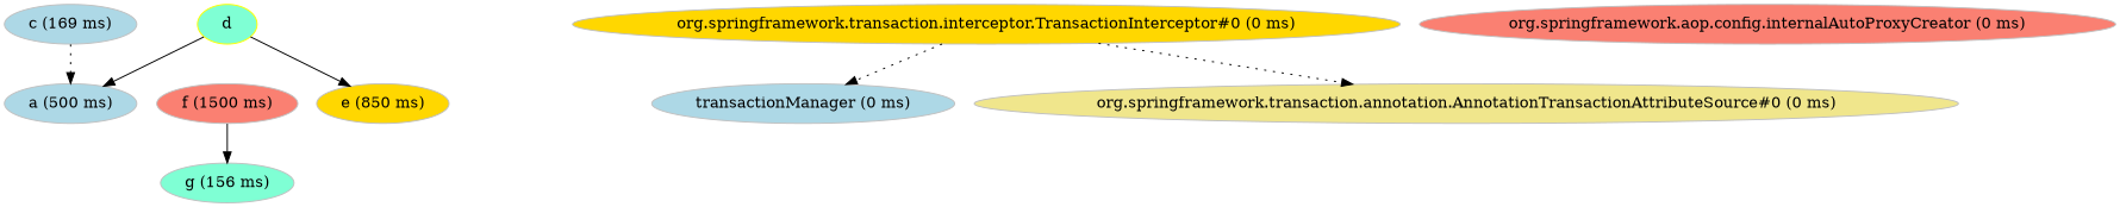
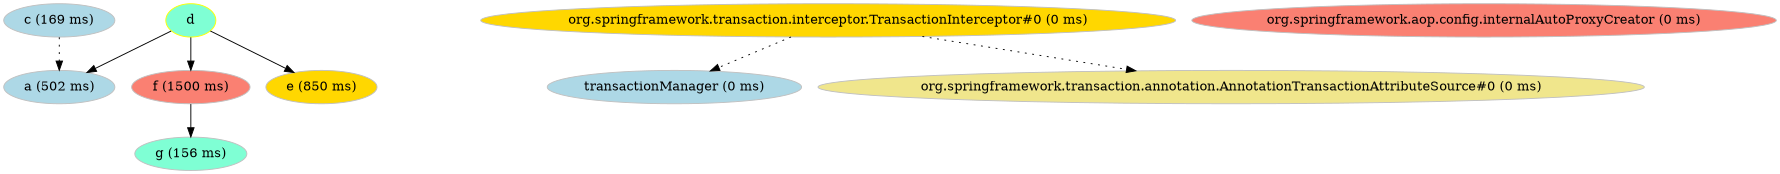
  digraph {
    node [color=grey fillcolor=lightblue style=filled]
    n1 [color=yellow fillcolor=aquamarine label=d]
-   n2 [label="a (500 ms)"]
+   n2 [label="a (502 ms)"]
    n3 [fillcolor=salmon label="f (1500 ms)"]
    n4 [fillcolor=gold label="e (850 ms)"]
    n5 [fillcolor=aquamarine label="g (156 ms)"]
    n6 [label="transactionManager (0 ms)"]
    n7 [label="c (169 ms)"]
    n8 [fillcolor=khaki label="org.springframework.transaction.annotation.AnnotationTransactionAttributeSource#0 (0 ms)"]
    n9 [fillcolor=salmon label="org.springframework.aop.config.internalAutoProxyCreator (0 ms)"]
    n10 [fillcolor=gold label="org.springframework.transaction.interceptor.TransactionInterceptor#0 (0 ms)"]
    n1 -> n2
+   n1 -> n3
    n1 -> n4
    n3 -> n5
    n7 -> n2 [style=dotted]
    n10 -> n6 [style=dotted]
    n10 -> n8 [style=dotted]
  }
